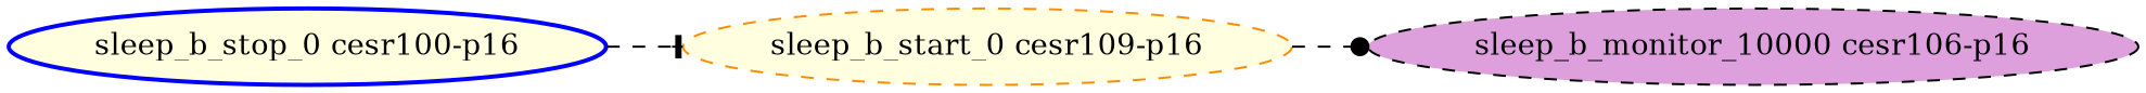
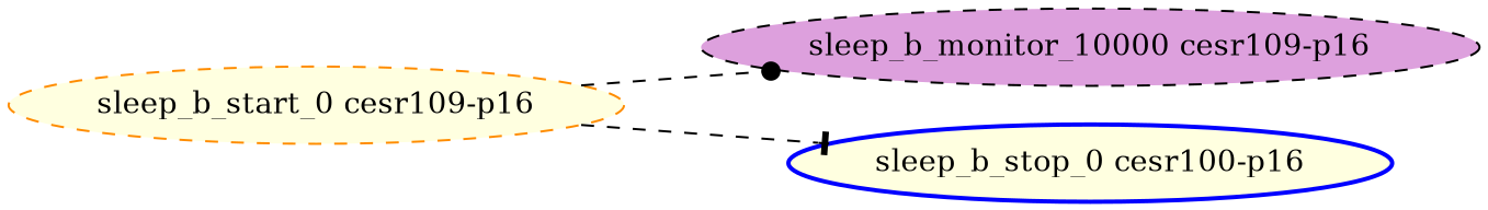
  digraph {
    rankdir=LR
    node [fillcolor=lightyellow fontcolor=black style="dashed,filled"]
    edge [style=dashed]
-   "sleep_b_monitor_10000 cesr109-p16" [color=black fillcolor=plum label="sleep_b_monitor_10000 cesr106-p16"]
+   "sleep_b_monitor_10000 cesr109-p16" [color=black fillcolor=plum]
    "sleep_b_start_0 cesr109-p16" [color=darkorange]
    n3 [color=blue label="sleep_b_stop_0 cesr100-p16" style="bold,filled"]
    "sleep_b_start_0 cesr109-p16" -> "sleep_b_monitor_10000 cesr109-p16" [arrowhead=dot]
-   n3 -> "sleep_b_start_0 cesr109-p16" [arrowhead=tee]
+   "sleep_b_start_0 cesr109-p16" -> n3 [arrowhead=tee]
  }
